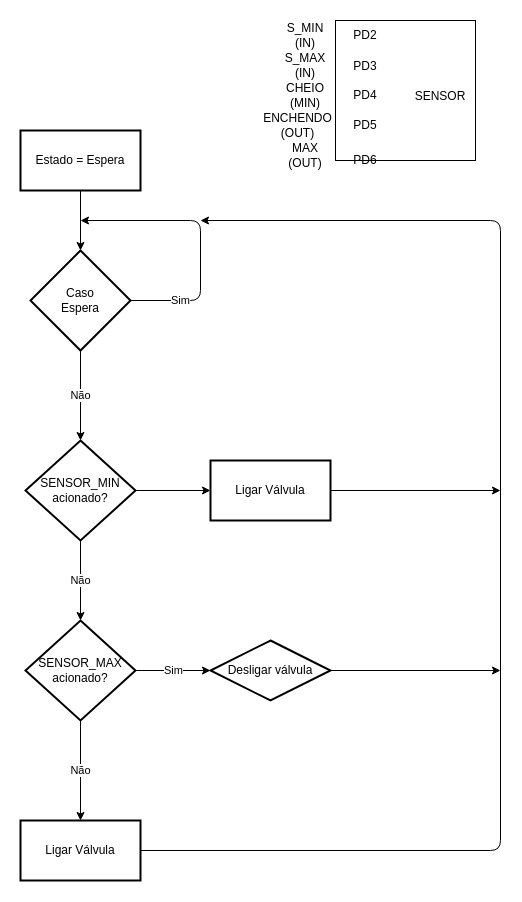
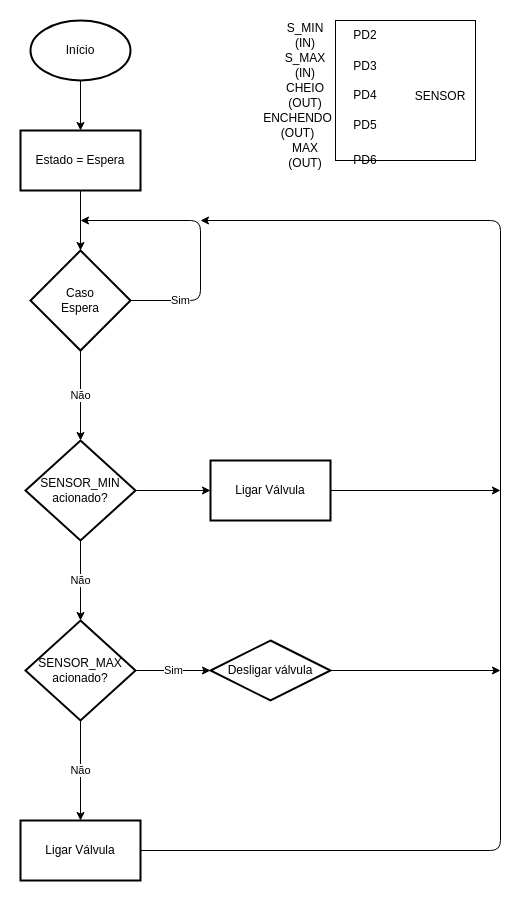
  <mxCell id="0" />
  <mxCell id="1" parent="0" />
+ <mxCell id="2" style="edgeStyle=none;html=1;" edge="1" parent="1" source="3" target="5"><mxGeometry relative="1" as="geometry" /></mxCell>
+ <mxCell id="3" value="Início" style="strokeWidth=2;html=1;shape=mxgraph.flowchart.start_1;whiteSpace=wrap;" vertex="1" parent="1"><mxGeometry x="30" y="20" width="100" height="60" as="geometry" /></mxCell>
  <mxCell id="4" style="edgeStyle=none;html=1;" edge="1" parent="1" source="5" target="8"><mxGeometry relative="1" as="geometry" /></mxCell>
  <mxCell id="5" value="Estado = Espera" style="whiteSpace=wrap;html=1;strokeWidth=2;" vertex="1" parent="1"><mxGeometry x="20" y="130" width="120" height="60" as="geometry" /></mxCell>
  <mxCell id="6" value="Não" style="edgeStyle=none;html=1;" edge="1" parent="1" source="8" target="11"><mxGeometry relative="1" as="geometry" /></mxCell>
  <mxCell id="7" value="Sim" style="edgeStyle=none;html=1;" edge="1" parent="1" source="8"><mxGeometry x="-0.63" relative="1" as="geometry"><mxPoint x="80" y="220" as="targetPoint" /><Array as="points"><mxPoint x="200" y="300" /><mxPoint x="200" y="220" /></Array><mxPoint as="offset" /></mxGeometry></mxCell>
  <mxCell id="8" value="Caso&lt;br&gt;Espera" style="strokeWidth=2;html=1;shape=mxgraph.flowchart.decision;whiteSpace=wrap;" vertex="1" parent="1"><mxGeometry x="30" y="250" width="100" height="100" as="geometry" /></mxCell>
  <mxCell id="9" value="Não" style="edgeStyle=none;html=1;" edge="1" parent="1" source="11" target="14"><mxGeometry relative="1" as="geometry" /></mxCell>
  <mxCell id="10" value="" style="edgeStyle=none;html=1;" edge="1" parent="1" source="11" target="20"><mxGeometry relative="1" as="geometry" /></mxCell>
  <mxCell id="11" value="SENSOR_MIN&lt;br&gt;acionado?" style="rhombus;whiteSpace=wrap;html=1;strokeWidth=2;" vertex="1" parent="1"><mxGeometry x="25" y="440" width="110" height="100" as="geometry" /></mxCell>
  <mxCell id="12" value="Sim" style="edgeStyle=none;html=1;" edge="1" parent="1" source="14" target="16"><mxGeometry relative="1" as="geometry" /></mxCell>
  <mxCell id="13" value="Não" style="edgeStyle=none;html=1;" edge="1" parent="1" source="14" target="18"><mxGeometry relative="1" as="geometry" /></mxCell>
  <mxCell id="14" value="SENSOR_MAX&lt;br&gt;acionado?" style="rhombus;whiteSpace=wrap;html=1;strokeWidth=2;" vertex="1" parent="1"><mxGeometry x="25" y="620" width="110" height="100" as="geometry" /></mxCell>
  <mxCell id="15" style="edgeStyle=none;html=1;" edge="1" parent="1" source="16"><mxGeometry relative="1" as="geometry"><mxPoint x="500" y="670" as="targetPoint" /></mxGeometry></mxCell>
  <mxCell id="16" value="Desligar válvula" style="rhombus;whiteSpace=wrap;html=1;strokeWidth=2;" vertex="1" parent="1"><mxGeometry x="210" y="640" width="120" height="60" as="geometry" /></mxCell>
  <mxCell id="17" style="edgeStyle=none;html=1;" edge="1" parent="1" source="18"><mxGeometry relative="1" as="geometry"><mxPoint x="200" y="220" as="targetPoint" /><Array as="points"><mxPoint x="500" y="850" /><mxPoint x="500" y="220" /></Array></mxGeometry></mxCell>
  <mxCell id="18" value="Ligar Válvula" style="whiteSpace=wrap;html=1;strokeWidth=2;" vertex="1" parent="1"><mxGeometry x="20" y="820" width="120" height="60" as="geometry" /></mxCell>
  <mxCell id="19" style="edgeStyle=none;html=1;" edge="1" parent="1" source="20"><mxGeometry relative="1" as="geometry"><mxPoint x="500" y="490" as="targetPoint" /></mxGeometry></mxCell>
  <mxCell id="20" value="Ligar Válvula" style="whiteSpace=wrap;html=1;strokeWidth=2;" vertex="1" parent="1"><mxGeometry x="210" y="460" width="120" height="60" as="geometry" /></mxCell>
  <mxCell id="21" value="" style="whiteSpace=wrap;html=1;aspect=fixed;" vertex="1" parent="1"><mxGeometry x="335" y="20" width="140" height="140" as="geometry" /></mxCell>
  <mxCell id="22" value="S_MAX (IN)" style="text;html=1;strokeColor=none;fillColor=none;align=center;verticalAlign=middle;whiteSpace=wrap;rounded=0;" vertex="1" parent="1"><mxGeometry x="275" y="50" width="60" height="30" as="geometry" /></mxCell>
  <mxCell id="23" value="S_MIN (IN)" style="text;html=1;strokeColor=none;fillColor=none;align=center;verticalAlign=middle;whiteSpace=wrap;rounded=0;" vertex="1" parent="1"><mxGeometry x="275" y="20" width="60" height="30" as="geometry" /></mxCell>
- <mxCell id="24" value="CHEIO (MIN)" style="text;html=1;strokeColor=none;fillColor=none;align=center;verticalAlign=middle;whiteSpace=wrap;rounded=0;" vertex="1" parent="1"><mxGeometry x="275" y="80" width="60" height="30" as="geometry" /></mxCell>
+ <mxCell id="24" value="CHEIO (OUT)" style="text;html=1;strokeColor=none;fillColor=none;align=center;verticalAlign=middle;whiteSpace=wrap;rounded=0;" vertex="1" parent="1"><mxGeometry x="275" y="80" width="60" height="30" as="geometry" /></mxCell>
  <mxCell id="25" value="ENCHENDO (OUT)" style="text;html=1;strokeColor=none;fillColor=none;align=center;verticalAlign=middle;whiteSpace=wrap;rounded=0;" vertex="1" parent="1"><mxGeometry x="260" y="110" width="75" height="30" as="geometry" /></mxCell>
  <mxCell id="26" value="MAX (OUT)" style="text;html=1;strokeColor=none;fillColor=none;align=center;verticalAlign=middle;whiteSpace=wrap;rounded=0;" vertex="1" parent="1"><mxGeometry x="275" y="140" width="60" height="30" as="geometry" /></mxCell>
  <mxCell id="27" value="PD2" style="text;html=1;strokeColor=none;fillColor=none;align=center;verticalAlign=middle;whiteSpace=wrap;rounded=0;" vertex="1" parent="1"><mxGeometry x="335" y="20" width="60" height="30" as="geometry" /></mxCell>
  <mxCell id="28" value="PD4" style="text;html=1;strokeColor=none;fillColor=none;align=center;verticalAlign=middle;whiteSpace=wrap;rounded=0;" vertex="1" parent="1"><mxGeometry x="335" y="80" width="60" height="30" as="geometry" /></mxCell>
  <mxCell id="29" value="PD5" style="text;html=1;strokeColor=none;fillColor=none;align=center;verticalAlign=middle;whiteSpace=wrap;rounded=0;" vertex="1" parent="1"><mxGeometry x="335" y="110" width="60" height="30" as="geometry" /></mxCell>
  <mxCell id="30" value="PD6" style="text;html=1;strokeColor=none;fillColor=none;align=center;verticalAlign=middle;whiteSpace=wrap;rounded=0;" vertex="1" parent="1"><mxGeometry x="335" y="145" width="60" height="30" as="geometry" /></mxCell>
  <mxCell id="31" value="PD3" style="text;html=1;strokeColor=none;fillColor=none;align=center;verticalAlign=middle;whiteSpace=wrap;rounded=0;" vertex="1" parent="1"><mxGeometry x="335" y="51" width="60" height="30" as="geometry" /></mxCell>
  <mxCell id="32" value="SENSOR" style="text;html=1;strokeColor=none;fillColor=none;align=center;verticalAlign=middle;whiteSpace=wrap;rounded=0;" vertex="1" parent="1"><mxGeometry x="410" y="81" width="60" height="30" as="geometry" /></mxCell>
